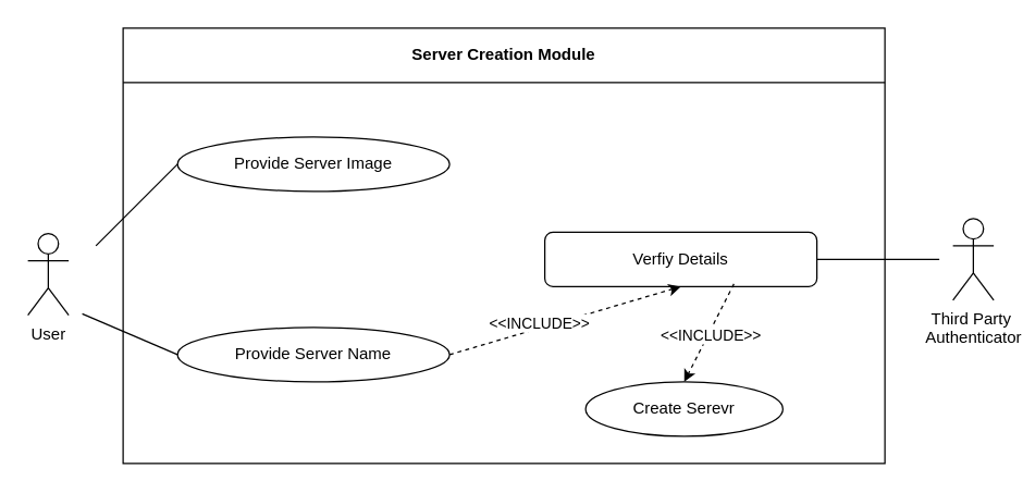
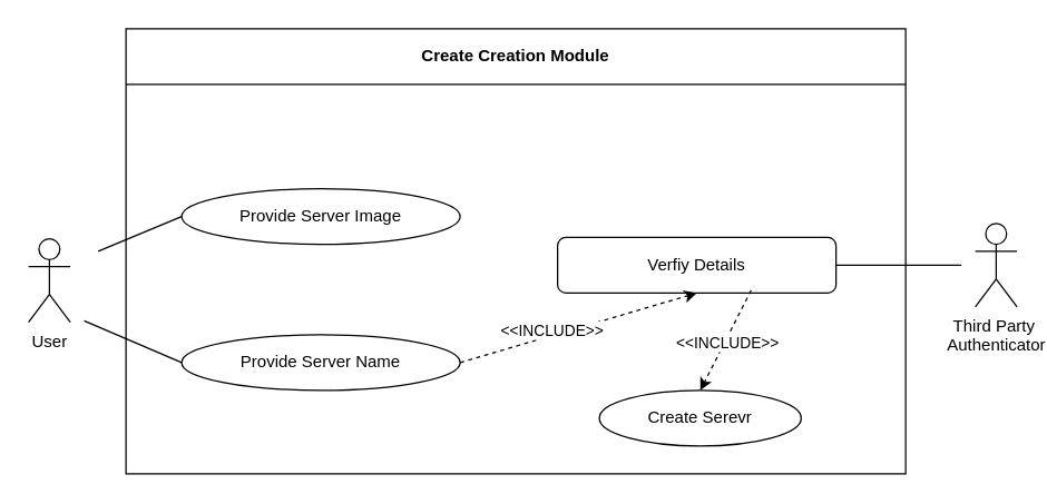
  <mxCell id="0" />
  <mxCell id="1" parent="0" />
- <mxCell id="2" value="Server Creation Module" style="swimlane;whiteSpace=wrap;html=1;startSize=40;" parent="1" vertex="1"><mxGeometry x="90" y="20" width="560" height="320" as="geometry" /></mxCell>
+ <mxCell id="2" value="Create Creation Module" style="swimlane;whiteSpace=wrap;html=1;startSize=40;" parent="1" vertex="1"><mxGeometry x="90" y="20" width="560" height="320" as="geometry" /></mxCell>
  <mxCell id="3" value="Provide Server Name" style="ellipse;whiteSpace=wrap;html=1;" parent="2" vertex="1"><mxGeometry x="40" y="220" width="200" height="40" as="geometry" /></mxCell>
- <mxCell id="4" value="Provide Server Image" style="ellipse;whiteSpace=wrap;html=1;" parent="2" vertex="1"><mxGeometry x="40" y="80" width="200" height="40" as="geometry" /></mxCell>
+ <mxCell id="4" value="Provide Server Image" style="ellipse;whiteSpace=wrap;html=1;" parent="2" vertex="1"><mxGeometry x="40" y="115" width="200" height="40" as="geometry" /></mxCell>
  <mxCell id="5" value="Verfiy Details" style="whiteSpace=wrap;html=1;rounded=1;" parent="2" vertex="1"><mxGeometry x="310" y="150" width="200" height="40" as="geometry" /></mxCell>
  <mxCell id="6" value="" style="edgeStyle=none;orthogonalLoop=1;jettySize=auto;html=1;rounded=0;exitX=1;exitY=0.5;exitDx=0;exitDy=0;entryX=0.5;entryY=1;entryDx=0;entryDy=0;dashed=1;" parent="2" source="3" target="5" edge="1"><mxGeometry width="100" relative="1" as="geometry"><mxPoint x="340" y="140" as="sourcePoint" /><mxPoint x="440" y="140" as="targetPoint" /><Array as="points" /></mxGeometry></mxCell>
  <mxCell id="7" value="&amp;lt;&amp;lt;INCLUDE&amp;gt;&amp;gt;" style="edgeLabel;html=1;align=center;verticalAlign=middle;resizable=0;points=[];" vertex="1" connectable="0" parent="6"><mxGeometry x="-0.224" y="4" relative="1" as="geometry"><mxPoint as="offset" /></mxGeometry></mxCell>
  <mxCell id="8" value="Create Serevr" style="ellipse;whiteSpace=wrap;html=1;" vertex="1" parent="2"><mxGeometry x="340" y="260" width="145" height="40" as="geometry" /></mxCell>
  <mxCell id="9" value="" style="endArrow=classic;html=1;rounded=0;exitX=0.695;exitY=0.95;exitDx=0;exitDy=0;entryX=0.5;entryY=0;entryDx=0;entryDy=0;dashed=1;exitPerimeter=0;" edge="1" parent="2" source="5" target="8"><mxGeometry width="50" height="50" relative="1" as="geometry"><mxPoint x="230" y="170" as="sourcePoint" /><mxPoint x="280" y="120" as="targetPoint" /></mxGeometry></mxCell>
  <mxCell id="10" value="&amp;lt;&amp;lt;INCLUDE&amp;gt;&amp;gt;" style="edgeLabel;html=1;align=center;verticalAlign=middle;resizable=0;points=[];" vertex="1" connectable="0" parent="9"><mxGeometry x="0.016" y="1" relative="1" as="geometry"><mxPoint as="offset" /></mxGeometry></mxCell>
  <mxCell id="11" value="User" style="shape=umlActor;verticalLabelPosition=bottom;verticalAlign=top;html=1;outlineConnect=0;" parent="1" vertex="1"><mxGeometry x="20" y="171" width="30" height="60" as="geometry" /></mxCell>
  <mxCell id="12" value="" style="endArrow=none;html=1;rounded=0;entryX=0;entryY=0.5;entryDx=0;entryDy=0;" edge="1" parent="1" target="4"><mxGeometry width="50" height="50" relative="1" as="geometry"><mxPoint x="70" y="180" as="sourcePoint" /><mxPoint x="370" y="140" as="targetPoint" /></mxGeometry></mxCell>
  <mxCell id="13" value="" style="endArrow=none;html=1;rounded=0;entryX=0;entryY=0.5;entryDx=0;entryDy=0;" edge="1" parent="1" target="3"><mxGeometry width="50" height="50" relative="1" as="geometry"><mxPoint x="60" y="230" as="sourcePoint" /><mxPoint x="370" y="140" as="targetPoint" /></mxGeometry></mxCell>
  <mxCell id="14" value="Third Party&amp;nbsp;&lt;br&gt;Authenticator" style="shape=umlActor;verticalLabelPosition=bottom;verticalAlign=top;html=1;outlineConnect=0;" vertex="1" parent="1"><mxGeometry x="700" y="160" width="30" height="60" as="geometry" /></mxCell>
  <mxCell id="15" value="" style="endArrow=none;html=1;rounded=0;exitX=1;exitY=0.5;exitDx=0;exitDy=0;" edge="1" parent="1" source="5"><mxGeometry width="50" height="50" relative="1" as="geometry"><mxPoint x="320" y="190" as="sourcePoint" /><mxPoint x="690" y="190" as="targetPoint" /></mxGeometry></mxCell>
